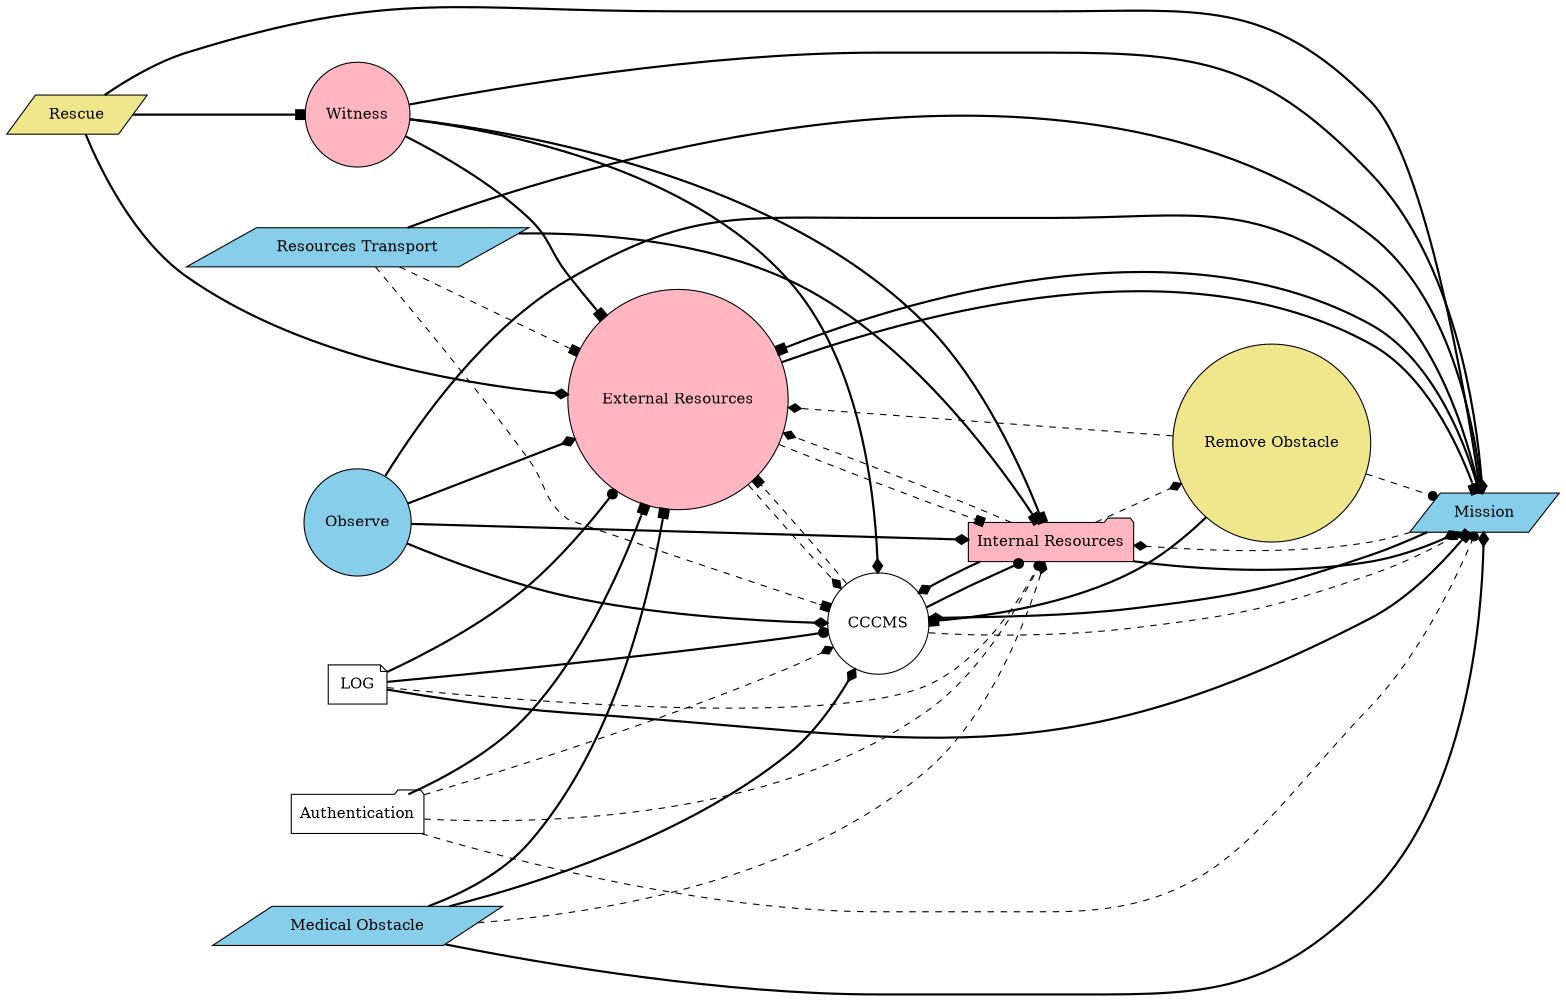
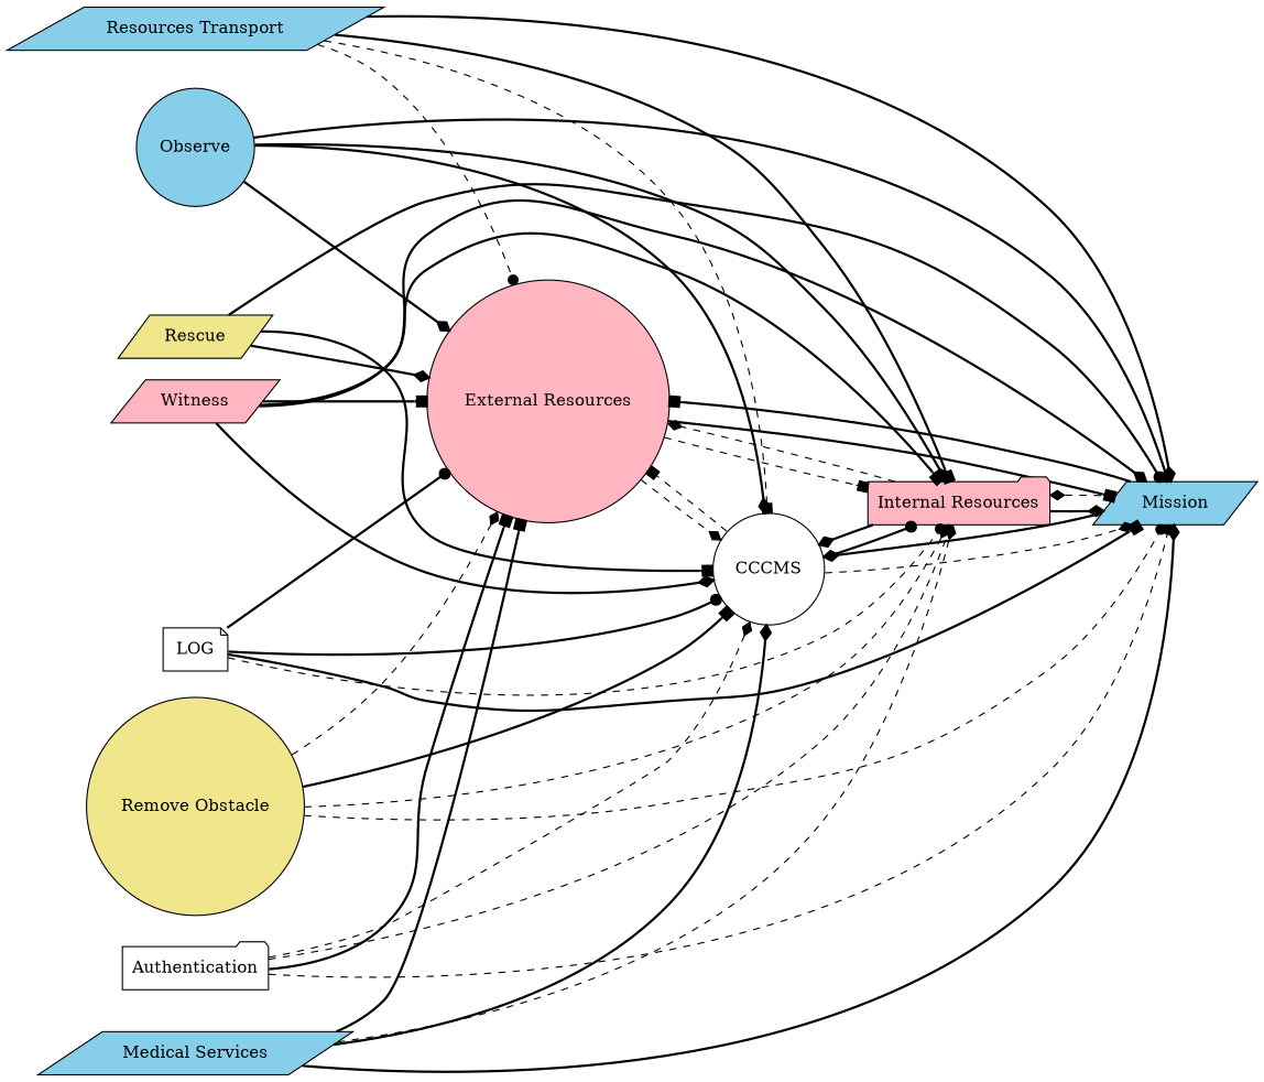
  digraph {
    rankdir=LR
    node [fillcolor=skyblue shape=parallelogram style=filled]
    edge [arrowhead=diamond style=bold]
    n1 [fillcolor=khaki label=Rescue]
    n2 [fillcolor=lightpink label="External Resources" shape=circle]
    n3 [fillcolor=white label=CCCMS shape=circle]
    n4 [label=Mission]
    n5 [fillcolor=lightpink label="Internal Resources" shape=folder]
-   n6 [fillcolor=lightpink label=Witness shape=circle]
+   n6 [fillcolor=lightpink label=Witness]
    n7 [label="Resources Transport"]
    n8 [label=Observe shape=circle]
    n9 [fillcolor=white label=LOG shape=note]
    n10 [fillcolor=khaki label="Remove Obstacle" shape=circle]
    n11 [fillcolor=white label=Authentication shape=folder]
-   n12 [label="Medical Obstacle"]
+   n12 [label="Medical Services"]
    n1 -> n2
-   n1 -> n6 [arrowhead=box]
+   n1 -> n3 [arrowhead=box]
    n1 -> n4 [arrowhead=dot]
    n2 -> n3 [style=dashed]
    n2 -> n4 [arrowhead=box]
    n2 -> n5 [arrowhead=box style=dashed]
    n3 -> n2 [arrowhead=box style=dashed]
    n3 -> n4 [style=dashed]
    n3 -> n5 [arrowhead=dot]
    n4 -> n2 [arrowhead=box]
    n4 -> n3
    n4 -> n5 [style=dashed]
    n5 -> n2 [style=dashed]
    n5 -> n3
    n5 -> n4
    n6 -> n2 [arrowhead=box]
    n6 -> n3
    n6 -> n4
    n6 -> n5 [arrowhead=box]
-   n7 -> n2 [arrowhead=box style=dashed]
+   n7 -> n2 [arrowhead=dot style=dashed]
    n7 -> n3 [arrowhead=box style=dashed]
    n7 -> n4
    n7 -> n5 [arrowhead=box]
    n8 -> n2
    n8 -> n3
    n8 -> n4 [arrowhead=dot]
    n8 -> n5
    n9 -> n2 [arrowhead=dot]
    n9 -> n3 [arrowhead=dot]
    n9 -> n4 [arrowhead=box]
    n9 -> n5 [arrowhead=dot style=dashed]
    n10 -> n2 [style=dashed]
    n10 -> n3 [arrowhead=box]
    n10 -> n4 [arrowhead=dot style=dashed]
-   n5 -> n10 [style=dashed]
+   n10 -> n5 [style=dashed]
    n11 -> n2 [arrowhead=box]
    n11 -> n3 [style=dashed]
    n11 -> n4 [arrowhead=dot style=dashed]
    n11 -> n5 [arrowhead=dot style=dashed]
    n12 -> n2 [arrowhead=box]
    n12 -> n3
    n12 -> n4
    n12 -> n5 [style=dashed]
  }
